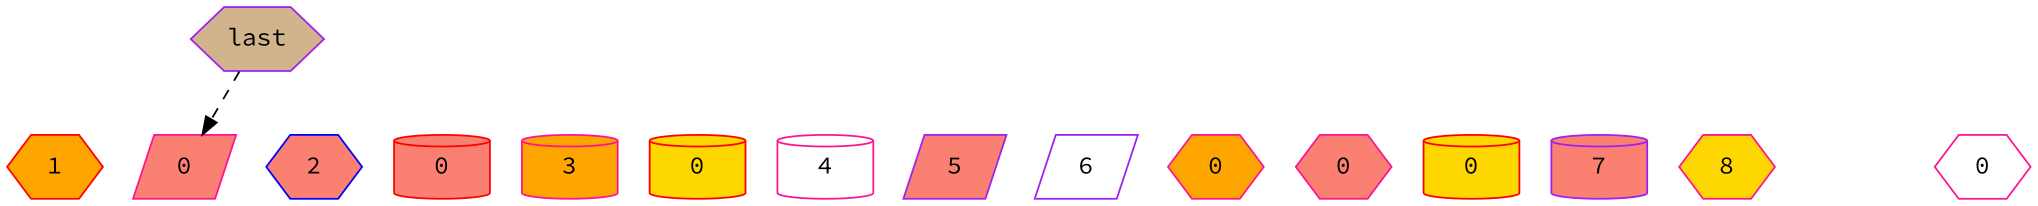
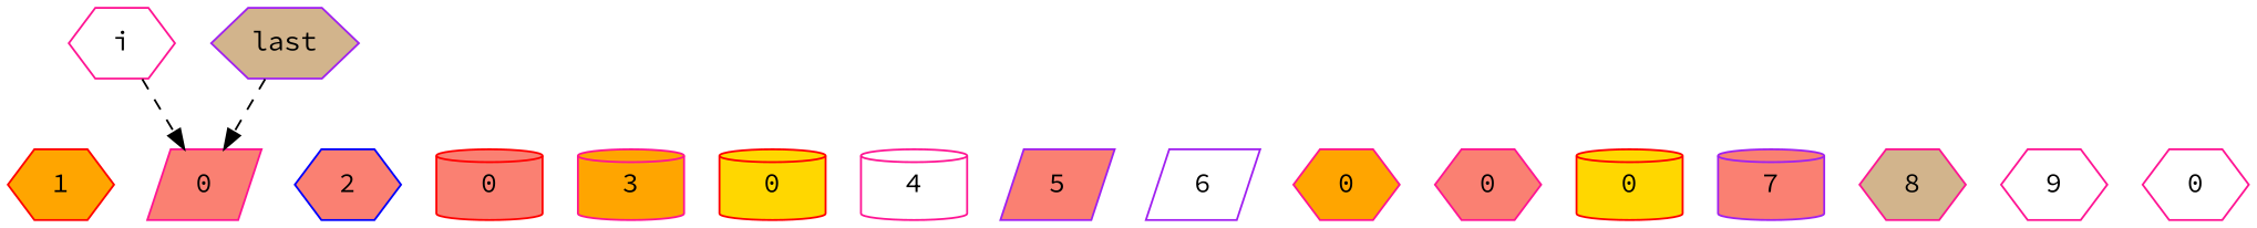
  digraph {
    fontname="Source Code Pro"
    node [shape=hexagon style=filled fillcolor=salmon color=deeppink fontname="Source Code Pro"]
    edge [style=dashed fontname="Source Code Pro"]
    n1 [label=1 fillcolor=orange color=red]
    n2 [label=0 shape=parallelogram]
    n3 [label=2 color=blue]
    n4 [label=0 shape=cylinder color=red]
    n5 [label=3 shape=cylinder fillcolor=orange]
    n6 [label=0 shape=cylinder fillcolor=gold color=red]
    n7 [label=4 shape=cylinder fillcolor=white]
    n8 [label=5 shape=parallelogram color=purple]
    n9 [label=6 shape=parallelogram fillcolor=white color=purple]
    n10 [label=0 fillcolor=orange]
    n11 [label=0]
    n12 [label=0 shape=cylinder fillcolor=gold color=red]
    n13 [label=7 shape=cylinder color=purple]
-   n14 [label=8 fillcolor=gold]
+   n14 [label=8 fillcolor=tan]
+   n15 [label=9 fillcolor=white]
    n16 [label=0 fillcolor=white]
+   i [fillcolor=white]
    last [fillcolor=tan color=purple]
    subgraph sub_1 {
      rank=same
      n1
      n2
      n3
      n4
      n5
      n6
      n7
      n8
      n9
      n10
      n11
      n12
      n13
      n14
+     n15
      n16
    }
+   i -> n2
    last -> n2
  }
